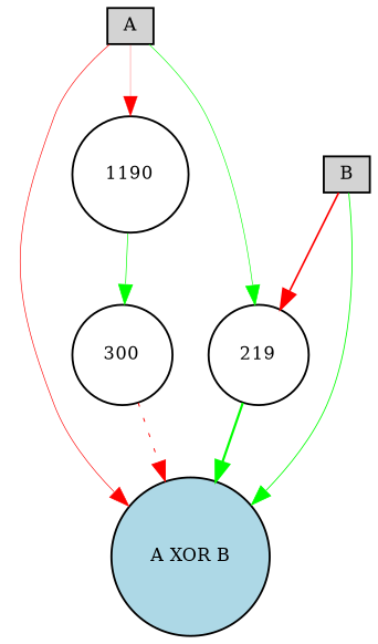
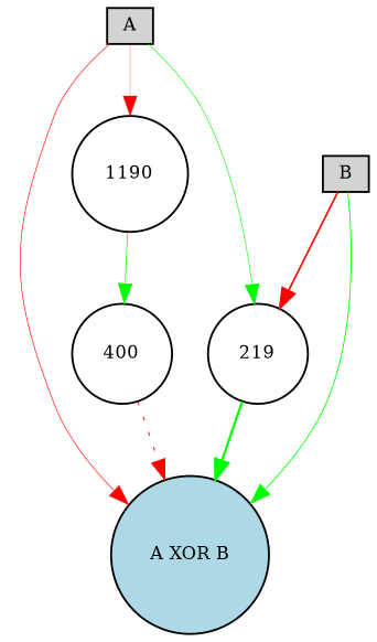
  digraph {
    node [fillcolor=white fontsize=9 shape=circle style=filled]
    edge [color=red style=solid]
    A [fillcolor=lightgray height=0.2 shape=box width=0.2]
    "A XOR B" [fillcolor=lightblue height=0.2 width=0.2]
    1190 [height=0.2 width=0.2]
    n4 [height=0.2 label=219 width=0.2]
-   400 [height=0.2 width=0.2 label=300]
+   400 [height=0.2 width=0.2]
    B [fillcolor=lightgray height=0.2 shape=box width=0.2]
    A -> "A XOR B" [penwidth=0.34221960586211797]
    A -> 1190 [penwidth=0.14349031230805043]
    A -> n4 [color=green penwidth=0.3296897409332611]
    1190 -> 400 [color=green penwidth=0.35901868828852534]
    n4 -> "A XOR B" [color=green penwidth=1.1711057418523871]
    400 -> "A XOR B" [penwidth=0.5008997279202809 style=dotted]
    B -> "A XOR B" [color=green penwidth=0.4457615315953567]
    B -> n4 [penwidth=0.8850454343995727]
  }
